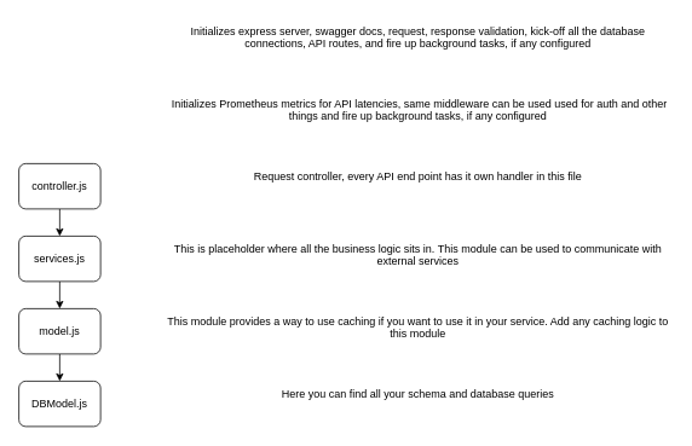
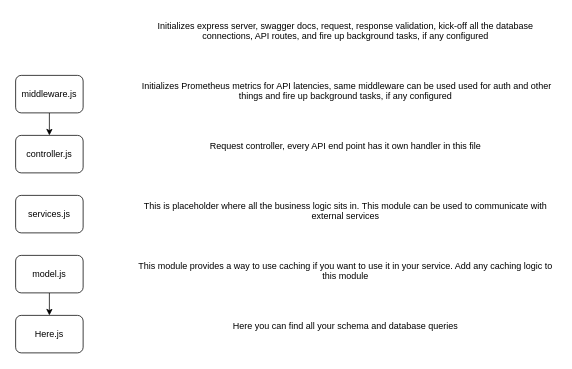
  <mxCell id="0" />
  <mxCell id="1" parent="0" />
- <mxCell id="4" style="edgeStyle=orthogonalEdgeStyle;rounded=0;orthogonalLoop=1;jettySize=auto;html=1;exitX=0.5;exitY=1;exitDx=0;exitDy=0;entryX=0.5;entryY=0;entryDx=0;entryDy=0;" parent="1" source="5" target="7" edge="1"><mxGeometry relative="1" as="geometry" /></mxCell>
+ <mxCell id="2" style="edgeStyle=orthogonalEdgeStyle;rounded=0;orthogonalLoop=1;jettySize=auto;html=1;exitX=0.5;exitY=1;exitDx=0;exitDy=0;entryX=0.5;entryY=0;entryDx=0;entryDy=0;" parent="1" source="3" target="5" edge="1"><mxGeometry relative="1" as="geometry" /></mxCell>
+ <mxCell id="3" value="middleware.js" style="rounded=1;whiteSpace=wrap;html=1;" parent="1" vertex="1"><mxGeometry x="20" y="100" width="90" height="50" as="geometry" /></mxCell>
  <mxCell id="5" value="controller.js" style="rounded=1;whiteSpace=wrap;html=1;" parent="1" vertex="1"><mxGeometry x="20" y="180" width="90" height="50" as="geometry" /></mxCell>
- <mxCell id="6" style="edgeStyle=orthogonalEdgeStyle;rounded=0;orthogonalLoop=1;jettySize=auto;html=1;exitX=0.5;exitY=1;exitDx=0;exitDy=0;entryX=0.5;entryY=0;entryDx=0;entryDy=0;" parent="1" source="7" target="9" edge="1"><mxGeometry relative="1" as="geometry" /></mxCell>
  <mxCell id="7" value="services.js" style="rounded=1;whiteSpace=wrap;html=1;" parent="1" vertex="1"><mxGeometry x="20" y="260" width="90" height="50" as="geometry" /></mxCell>
  <mxCell id="8" style="edgeStyle=orthogonalEdgeStyle;rounded=0;orthogonalLoop=1;jettySize=auto;html=1;exitX=0.5;exitY=1;exitDx=0;exitDy=0;entryX=0.5;entryY=0;entryDx=0;entryDy=0;" parent="1" source="9" target="10" edge="1"><mxGeometry relative="1" as="geometry" /></mxCell>
  <mxCell id="9" value="model.js" style="rounded=1;whiteSpace=wrap;html=1;" parent="1" vertex="1"><mxGeometry x="20" y="340" width="90" height="50" as="geometry" /></mxCell>
- <mxCell id="10" value="DBModel.js" style="rounded=1;whiteSpace=wrap;html=1;" parent="1" vertex="1"><mxGeometry x="20" y="420" width="90" height="50" as="geometry" /></mxCell>
+ <mxCell id="10" value="Here.js" style="rounded=1;whiteSpace=wrap;html=1;" parent="1" vertex="1"><mxGeometry x="20" y="420" width="90" height="50" as="geometry" /></mxCell>
  <mxCell id="11" value="&amp;nbsp;Initializes Prometheus metrics for API latencies, same middleware can be used used for auth and other things and fire up background tasks, if any configured" style="text;whiteSpace=wrap;html=1;align=center;fillColor=default;" parent="1" vertex="1"><mxGeometry x="180" y="100" width="560" height="50" as="geometry" /></mxCell>
  <mxCell id="12" value="&lt;span style=&quot;text-align: left;&quot;&gt;Initializes express server, swagger docs, request, response validation, kick-off all the database connections, API routes, and fire up background tasks, if any configured&lt;/span&gt;" style="text;whiteSpace=wrap;html=1;align=center;fillColor=default;" parent="1" vertex="1"><mxGeometry x="180" y="20" width="560" height="50" as="geometry" /></mxCell>
  <mxCell id="13" value="Request controller, every API end point has it own handler in this file" style="text;whiteSpace=wrap;html=1;align=center;fillColor=default;" parent="1" vertex="1"><mxGeometry x="180" y="180" width="560" height="50" as="geometry" /></mxCell>
  <mxCell id="14" value="This is placeholder where all the business logic sits in. This module can be used to communicate with external services" style="text;whiteSpace=wrap;html=1;align=center;fillColor=default;" parent="1" vertex="1"><mxGeometry x="180" y="260" width="560" height="50" as="geometry" /></mxCell>
  <mxCell id="15" value="This module provides a way to use caching if you want to use it in your service. Add any caching logic to this module" style="text;whiteSpace=wrap;html=1;align=center;fillColor=default;" parent="1" vertex="1"><mxGeometry x="180" y="340" width="560" height="50" as="geometry" /></mxCell>
  <mxCell id="16" value="Here you can find all your schema and database queries" style="text;whiteSpace=wrap;html=1;align=center;fillColor=default;" parent="1" vertex="1"><mxGeometry x="180" y="420" width="560" height="50" as="geometry" /></mxCell>
